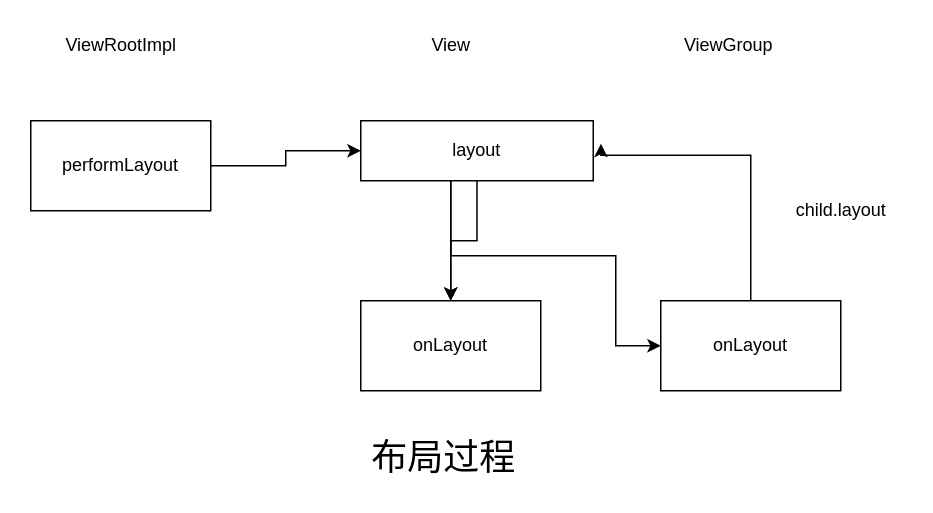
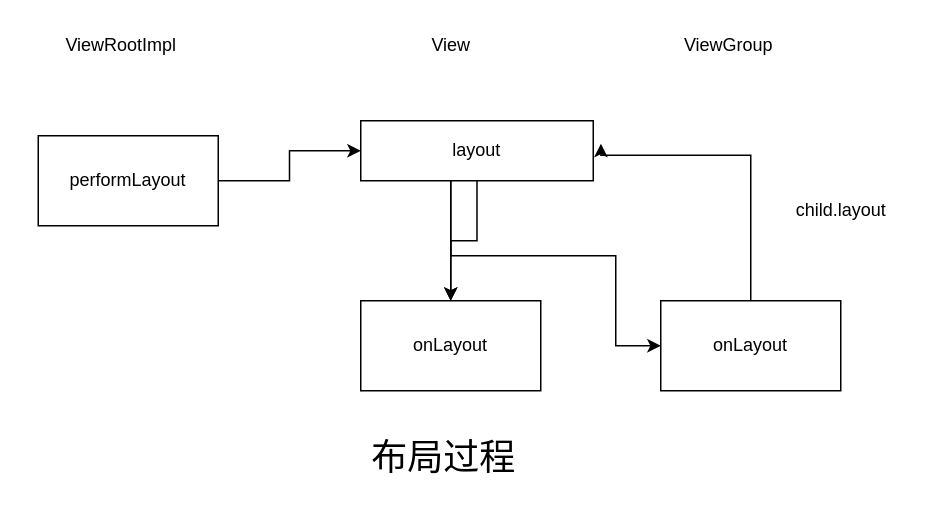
  <mxCell id="0" />
  <mxCell id="1" parent="0" />
  <mxCell id="2" style="edgeStyle=orthogonalEdgeStyle;rounded=0;orthogonalLoop=1;jettySize=auto;html=1;entryX=0;entryY=0.5;entryDx=0;entryDy=0;" edge="1" parent="1" source="3" target="7"><mxGeometry relative="1" as="geometry" /></mxCell>
- <mxCell id="3" value="performLayout" style="rounded=0;whiteSpace=wrap;html=1;" vertex="1" parent="1"><mxGeometry x="20" y="80" width="120" height="60" as="geometry" /></mxCell>
+ <mxCell id="3" value="performLayout" style="rounded=0;whiteSpace=wrap;html=1;" vertex="1" parent="1"><mxGeometry x="25" y="90" width="120" height="60" as="geometry" /></mxCell>
  <mxCell id="4" style="edgeStyle=orthogonalEdgeStyle;rounded=0;orthogonalLoop=1;jettySize=auto;html=1;entryX=0.5;entryY=0;entryDx=0;entryDy=0;" edge="1" parent="1" source="7" target="10"><mxGeometry relative="1" as="geometry" /></mxCell>
  <mxCell id="5" style="edgeStyle=orthogonalEdgeStyle;rounded=0;orthogonalLoop=1;jettySize=auto;html=1;" edge="1" parent="1" source="7" target="10"><mxGeometry relative="1" as="geometry"><Array as="points"><mxPoint x="300" y="160" /><mxPoint x="300" y="160" /></Array></mxGeometry></mxCell>
  <mxCell id="6" style="edgeStyle=orthogonalEdgeStyle;rounded=0;orthogonalLoop=1;jettySize=auto;html=1;entryX=0;entryY=0.5;entryDx=0;entryDy=0;" edge="1" parent="1" source="7" target="12"><mxGeometry relative="1" as="geometry"><mxPoint x="410" y="240" as="targetPoint" /><Array as="points"><mxPoint x="300" y="170" /><mxPoint x="410" y="170" /><mxPoint x="410" y="230" /></Array></mxGeometry></mxCell>
  <mxCell id="7" value="layout" style="rounded=0;whiteSpace=wrap;html=1;" vertex="1" parent="1"><mxGeometry x="240" y="80" width="155" height="40" as="geometry" /></mxCell>
  <mxCell id="8" value="ViewRootImpl" style="text;html=1;align=center;verticalAlign=middle;resizable=0;points=[];autosize=1;" vertex="1" parent="1"><mxGeometry x="35" y="20" width="90" height="20" as="geometry" /></mxCell>
  <mxCell id="9" value="View&lt;br&gt;" style="text;html=1;align=center;verticalAlign=middle;resizable=0;points=[];autosize=1;" vertex="1" parent="1"><mxGeometry x="280" y="20" width="40" height="20" as="geometry" /></mxCell>
  <mxCell id="10" value="onLayout" style="rounded=0;whiteSpace=wrap;html=1;" vertex="1" parent="1"><mxGeometry x="240" y="200" width="120" height="60" as="geometry" /></mxCell>
  <mxCell id="11" style="edgeStyle=orthogonalEdgeStyle;rounded=0;orthogonalLoop=1;jettySize=auto;html=1;entryX=1.033;entryY=0.383;entryDx=0;entryDy=0;entryPerimeter=0;" edge="1" parent="1" source="12" target="7"><mxGeometry relative="1" as="geometry"><Array as="points"><mxPoint x="500" y="103" /></Array></mxGeometry></mxCell>
  <mxCell id="12" value="onLayout" style="rounded=0;whiteSpace=wrap;html=1;" vertex="1" parent="1"><mxGeometry x="440" y="200" width="120" height="60" as="geometry" /></mxCell>
  <mxCell id="13" value="child.layout" style="text;html=1;align=center;verticalAlign=middle;resizable=0;points=[];autosize=1;" vertex="1" parent="1"><mxGeometry x="520" y="130" width="80" height="20" as="geometry" /></mxCell>
  <mxCell id="14" value="ViewGroup" style="text;html=1;align=center;verticalAlign=middle;resizable=0;points=[];autosize=1;" vertex="1" parent="1"><mxGeometry x="450" y="20" width="70" height="20" as="geometry" /></mxCell>
  <mxCell id="15" value="布局过程" style="text;html=1;align=center;verticalAlign=middle;resizable=0;points=[];autosize=1;fontSize=24;" vertex="1" parent="1"><mxGeometry x="240" y="290" width="110" height="30" as="geometry" /></mxCell>
